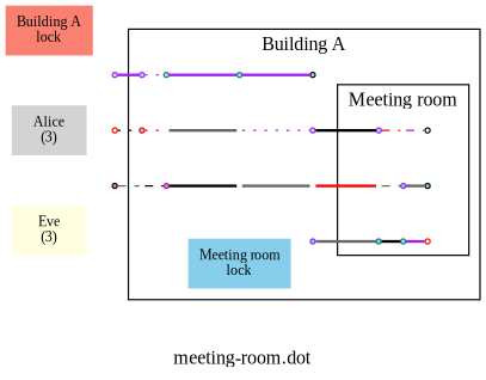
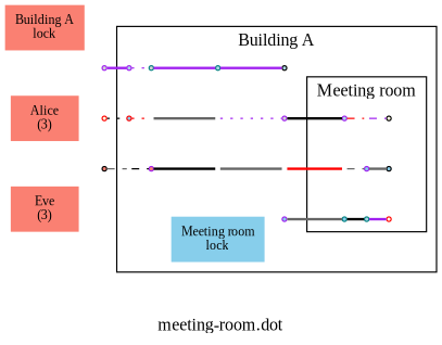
  digraph {
    fontname="Liberation Serif"
    label="meeting-room.dot"
    nodesep=0.5
    rankdir=LR
    ranksep=0.2
    splines=line
    node [color=purple fontname="Liberation Serif" fontsize=10 shape=point style=filled]
    edge [dir=none fontname="Liberation Serif" fontsize=8 style=invis]
    n1 [color=black fillcolor=salmon label="Building A\nlock" shape=none]
-   n2 [color=teal fillcolor=lightgrey label="Alice\n(3)" shape=none]
-   n3 [color=teal fillcolor=lightyellow label="Eve\n(3)" shape=none]
+   n2 [color=teal fillcolor=salmon label="Alice\n(3)" shape=none]
+   n3 [color=teal fillcolor=salmon label="Eve\n(3)" shape=none]
    "0(Building_A)" [fillcolor=lightgrey]
    "0(Building_A_Alice)" [color=red fillcolor=lightyellow]
    "0(Building_A_Eve)" [color=black fillcolor=salmon]
    "1(Building_A)" [fillcolor=lightblue]
    "1(Building_A_Alice)" [color=red fillcolor=skyblue]
    "1(Building_A_Eve)" [style=invis color=""]
    "2(Building_A_Alice)" [style=invis color=""]
    "2(Building_A)" [color=teal fillcolor=lightgrey]
    "2(Building_A_Eve)" [fillcolor=salmon]
    "3(Building_A_Alice)" [style=invis color=""]
    "3(Building_A)" [color=teal fillcolor=lightblue]
    "3(Building_A_Eve)" [style=invis color=""]
    "0(Building_A_Meeting_room)" [fillcolor=skyblue]
    "0(Building_A_Meeting_room_Alice)" [fillcolor=lightgrey]
    "0(Building_A_Meeting_room_Eve)" [style=invis color=""]
    "1(Building_A_Meeting_room)" [color=teal fillcolor=skyblue]
    "1(Building_A_Meeting_room_Alice)" [fillcolor=lightblue]
    "1(Building_A_Meeting_room_Eve)" [style=invis color=""]
    "2(Building_A_Meeting_room_Alice)" [style=invis color=""]
    "2(Building_A_Meeting_room)" [color=teal fillcolor=lightblue]
    "2(Building_A_Meeting_room_Eve)" [fillcolor=skyblue]
    "3(Building_A_Meeting_room)" [color=red fillcolor=lightyellow]
    "3(Building_A_Meeting_room_Alice)" [color=black fillcolor=lightyellow]
    "3(Building_A_Meeting_room_Eve)" [color=black fillcolor=skyblue]
    "4(Building_A)" [color=black fillcolor=lightblue]
    n29 [fillcolor=skyblue label="Meeting room\nlock" shape=none]
    subgraph sub_1 {
      rank=same
      n1
      n2
      n3
    }
    subgraph sub_2 {
      rank=same
      "0(Building_A)"
      "0(Building_A_Alice)"
      "0(Building_A_Eve)"
    }
    subgraph cluster_3 {
      label="Building A"
      "4(Building_A)"
      n29
      subgraph sub_4 {
        label="Building A"
        rank=same
        "1(Building_A)"
        "1(Building_A_Alice)"
        "1(Building_A_Eve)"
      }
      subgraph sub_5 {
        label="Building A"
        rank=same
        "2(Building_A_Alice)"
        "2(Building_A)"
        "2(Building_A_Eve)"
      }
      subgraph sub_6 {
        label="Building A"
        rank=same
        "3(Building_A_Alice)"
        "3(Building_A)"
        "3(Building_A_Eve)"
      }
      subgraph sub_7 {
        label="Building A"
        rank=same
        "0(Building_A_Meeting_room)"
        "0(Building_A_Meeting_room_Alice)"
        "0(Building_A_Meeting_room_Eve)"
      }
      subgraph cluster_8 {
        label="Meeting room"
        "3(Building_A_Meeting_room)"
        "3(Building_A_Meeting_room_Alice)"
        "3(Building_A_Meeting_room_Eve)"
        subgraph sub_9 {
          label="Meeting room"
          rank=same
          "1(Building_A_Meeting_room)"
          "1(Building_A_Meeting_room_Alice)"
          "1(Building_A_Meeting_room_Eve)"
        }
        subgraph sub_10 {
          label="Meeting room"
          rank=same
          "2(Building_A_Meeting_room_Alice)"
          "2(Building_A_Meeting_room)"
          "2(Building_A_Meeting_room_Eve)"
        }
        subgraph sub_11 {
          label="Meeting room"
          rank=same
          "2(Building_A_Meeting_room_Alice)"
          "2(Building_A_Meeting_room)"
          "2(Building_A_Meeting_room_Eve)"
        }
      }
    }
    n1 -> n2
    n1 -> "0(Building_A)"
    n2 -> n3
    n2 -> "0(Building_A_Alice)"
    n3 -> "0(Building_A_Eve)"
    "0(Building_A)" -> "0(Building_A_Alice)"
    "0(Building_A)" -> "1(Building_A)" [color=purple style=bold]
    "0(Building_A_Alice)" -> "0(Building_A_Eve)"
    "0(Building_A_Alice)" -> "1(Building_A_Alice)" [color=black style=dotted]
    "0(Building_A_Eve)" -> "1(Building_A_Eve)" [color=gray40 style=dashed]
    "1(Building_A)" -> "1(Building_A_Alice)"
    "1(Building_A)" -> "2(Building_A)" [color=purple style=dotted]
    "1(Building_A_Alice)" -> "1(Building_A_Eve)"
    "1(Building_A_Alice)" -> "2(Building_A_Alice)" [color=red style=dotted]
    "1(Building_A_Eve)" -> "2(Building_A_Eve)" [color=black style=dashed]
    "2(Building_A_Alice)" -> "2(Building_A_Eve)"
    "2(Building_A_Alice)" -> "3(Building_A_Alice)" [color=gray40 style=bold]
    "2(Building_A)" -> "2(Building_A_Alice)"
    "2(Building_A)" -> "3(Building_A)" [color=purple style=bold]
    "2(Building_A_Eve)" -> "3(Building_A_Eve)" [color=black style=bold]
    "3(Building_A_Alice)" -> "3(Building_A_Eve)"
    "3(Building_A_Alice)" -> "0(Building_A_Meeting_room_Alice)" [color=purple style=dotted]
    "3(Building_A)" -> "3(Building_A_Alice)"
    "3(Building_A)" -> "4(Building_A)" [color=purple style=bold]
    "3(Building_A_Eve)" -> "0(Building_A_Meeting_room_Eve)" [color=gray40 style=bold]
    "0(Building_A_Meeting_room)" -> "0(Building_A_Meeting_room_Alice)"
    "0(Building_A_Meeting_room)" -> "1(Building_A_Meeting_room)" [color=gray40 style=bold]
    "0(Building_A_Meeting_room_Alice)" -> "0(Building_A_Meeting_room_Eve)"
    "0(Building_A_Meeting_room_Alice)" -> "1(Building_A_Meeting_room_Alice)" [color=black style=bold]
    "0(Building_A_Meeting_room_Eve)" -> "1(Building_A_Meeting_room_Eve)" [color=red style=bold]
    "1(Building_A_Meeting_room)" -> "1(Building_A_Meeting_room_Alice)"
    "1(Building_A_Meeting_room)" -> "2(Building_A_Meeting_room)" [color=black style=bold]
    "1(Building_A_Meeting_room_Alice)" -> "1(Building_A_Meeting_room_Eve)"
    "1(Building_A_Meeting_room_Alice)" -> "2(Building_A_Meeting_room_Alice)" [color=red style=dashed]
    "1(Building_A_Meeting_room_Eve)" -> "2(Building_A_Meeting_room_Eve)" [color=gray40 style=dashed]
    "2(Building_A_Meeting_room_Alice)" -> "2(Building_A_Meeting_room_Eve)"
    "2(Building_A_Meeting_room_Alice)" -> "2(Building_A_Meeting_room_Eve)"
    "2(Building_A_Meeting_room_Alice)" -> "3(Building_A_Meeting_room_Alice)" [color=purple style=dashed]
    "2(Building_A_Meeting_room)" -> "2(Building_A_Meeting_room_Alice)"
    "2(Building_A_Meeting_room)" -> "2(Building_A_Meeting_room_Alice)"
    "2(Building_A_Meeting_room)" -> "3(Building_A_Meeting_room)" [color=purple style=bold]
    "2(Building_A_Meeting_room_Eve)" -> "3(Building_A_Meeting_room_Eve)" [color=gray40 style=bold]
    n29 -> "0(Building_A_Meeting_room)"
  }
